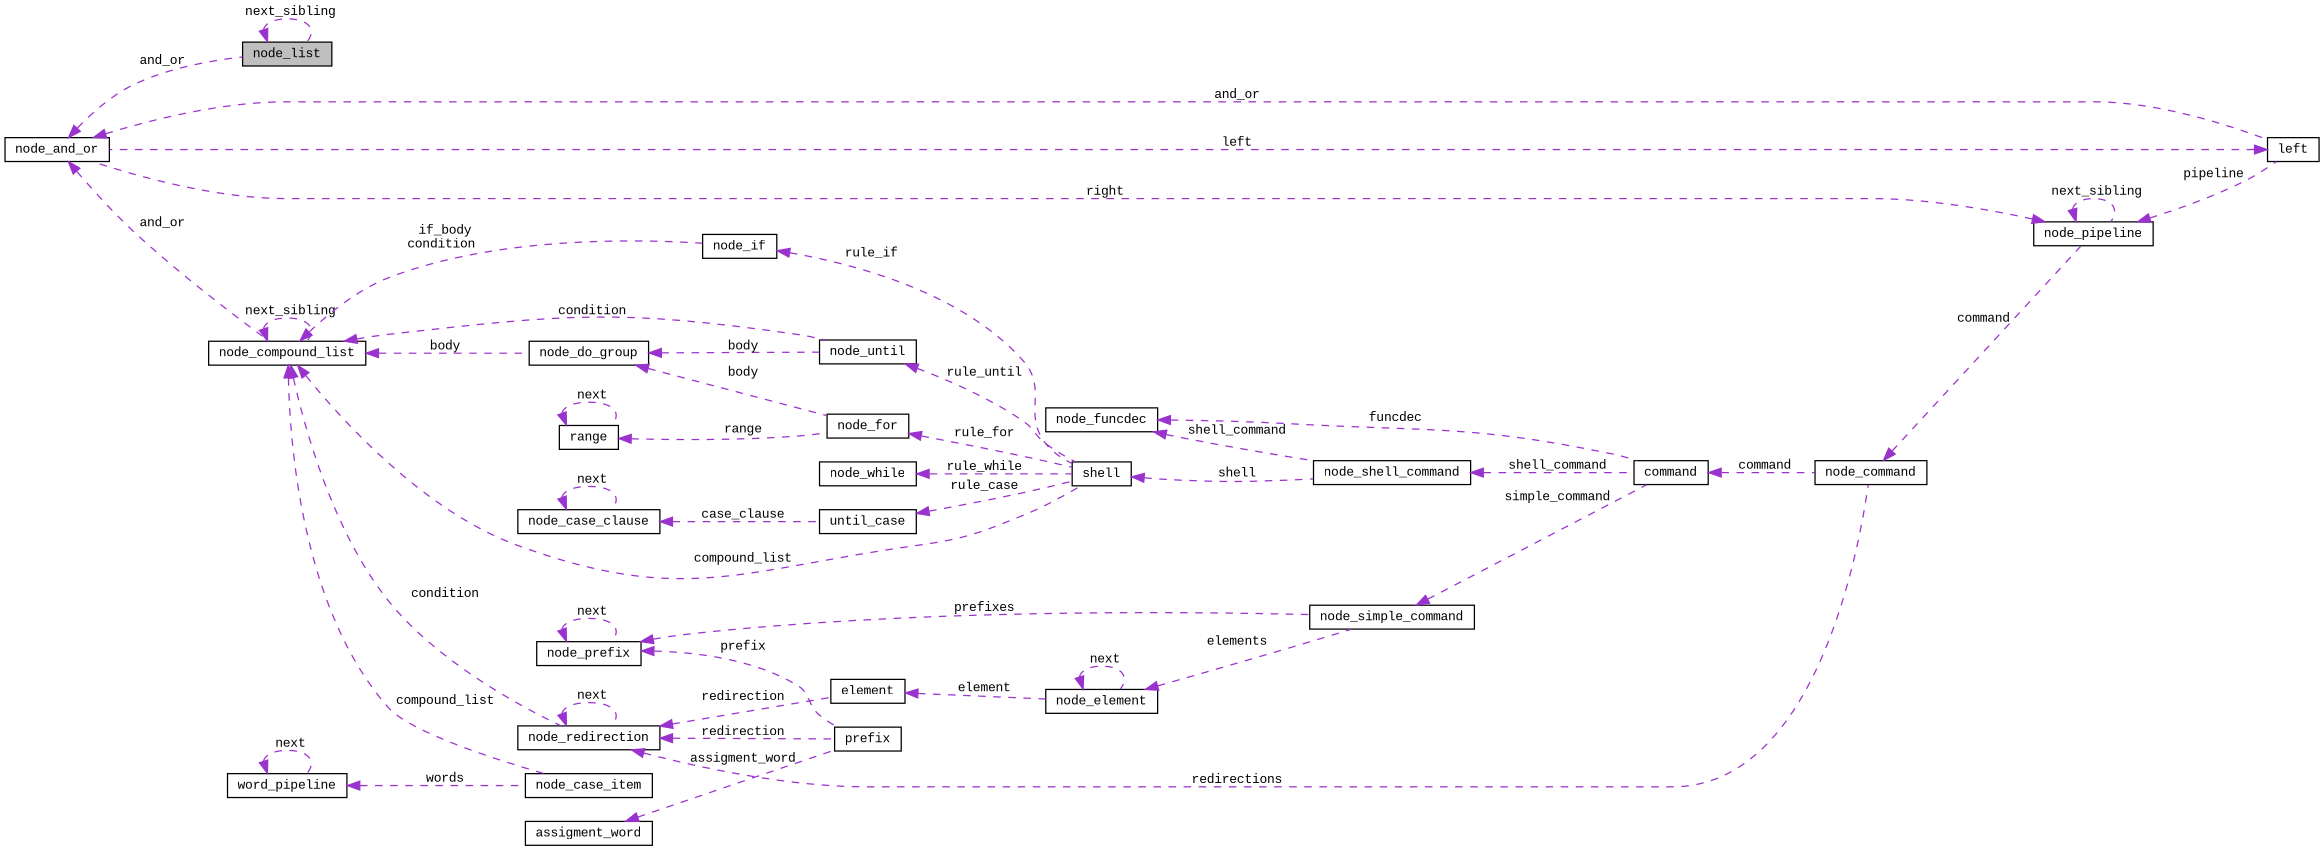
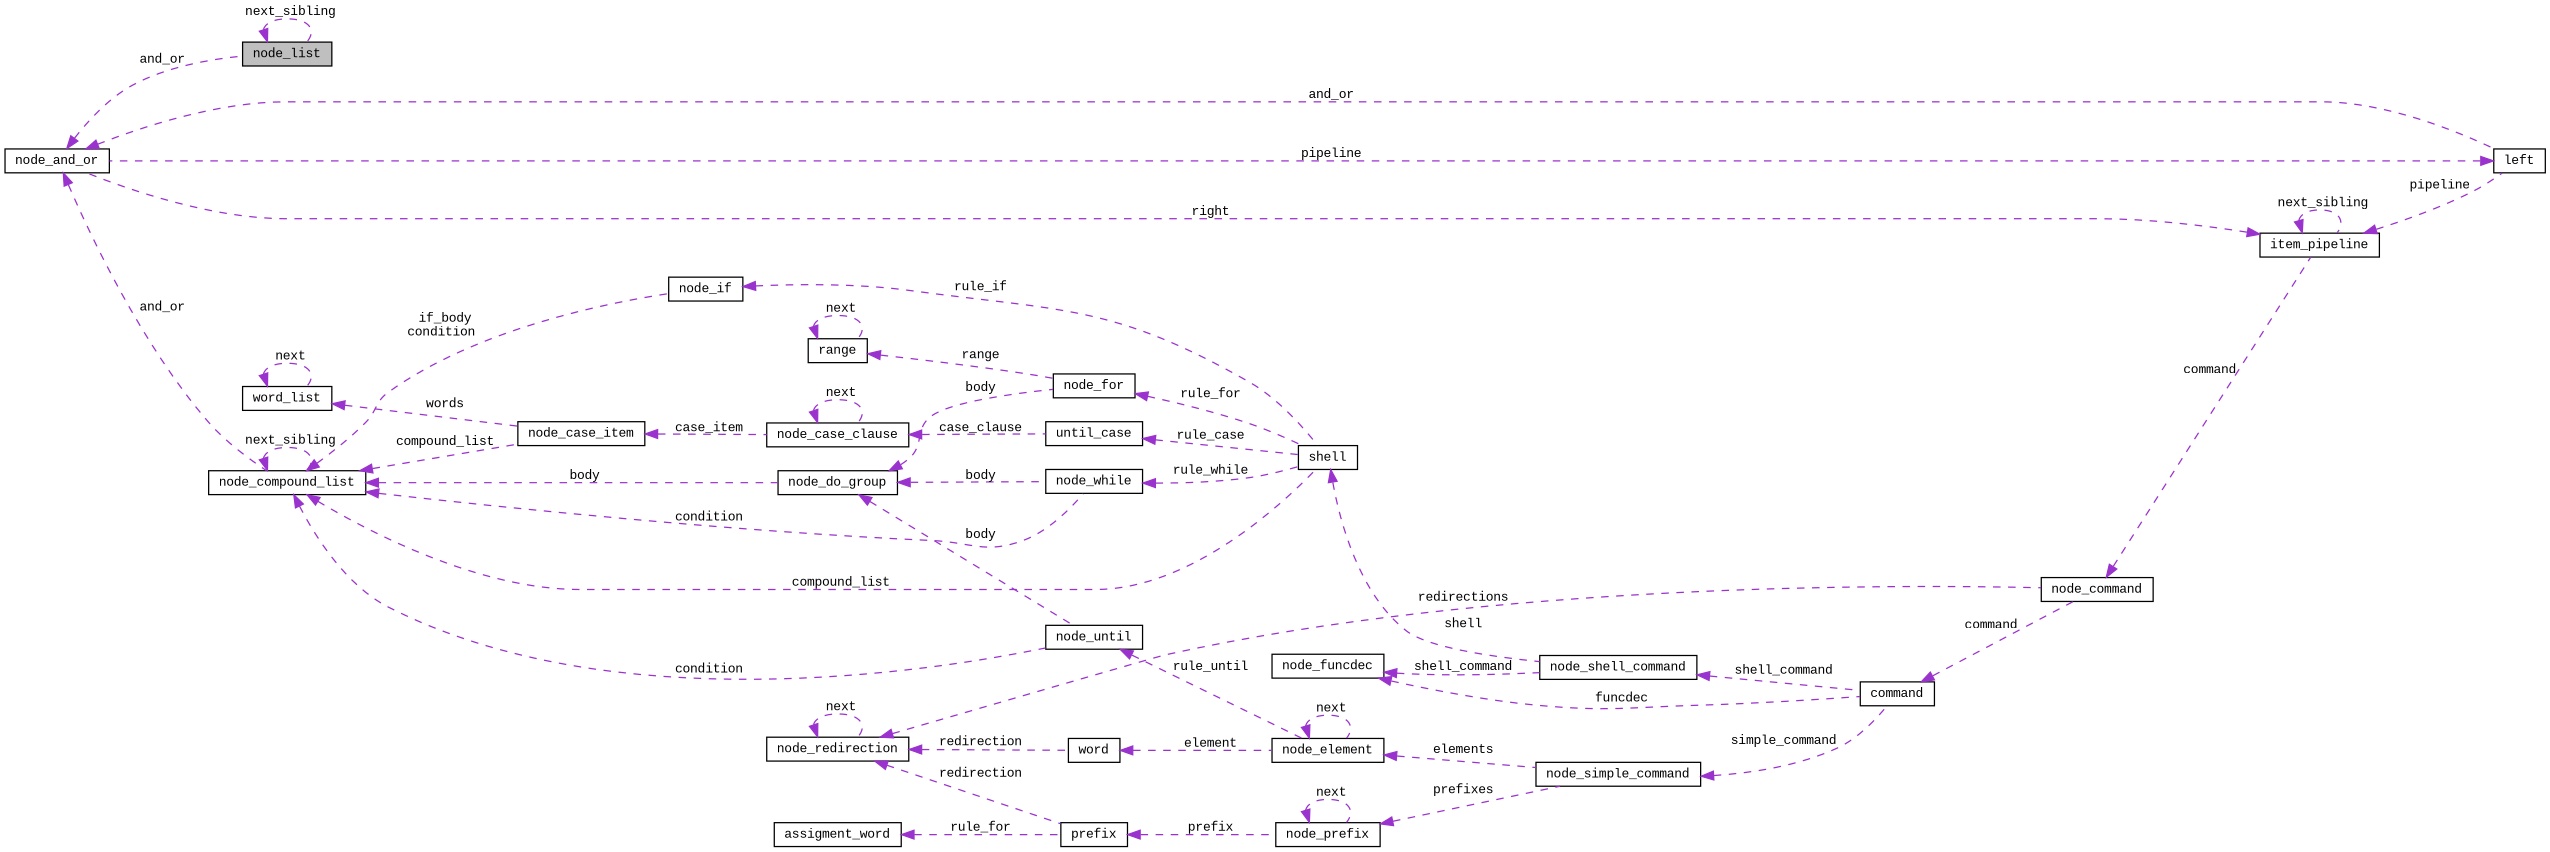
  digraph {
    fontname="Liberation Mono"
    rankdir=LR
    node [color=black fillcolor=white fontname="Liberation Mono" fontsize=10 shape=record style=filled]
    edge [color=darkorchid3 dir=back fontname="Liberation Mono" fontsize=10 labelfontname=Helvetica labelfontsize=10 style=dashed]
    n1 [fillcolor=grey75 fontcolor=black height=0.2 label=node_list width=0.4]
    n2 [height=0.2 label=node_and_or width=0.4]
    n3 [height=0.2 label=node_compound_list width=0.4]
    n4 [height=0.2 label=left width=0.4]
    n5 [height=0.2 label=shell width=0.4]
    n6 [height=0.2 label=node_if width=0.4]
    n7 [height=0.2 label=node_until width=0.4]
    n8 [height=0.2 label=node_do_group width=0.4]
    n9 [height=0.2 label=node_while width=0.4]
    n10 [height=0.2 label=node_case_item width=0.4]
-   n11 [height=0.2 label=node_pipeline width=0.4]
+   n11 [height=0.2 label=item_pipeline width=0.4]
    n12 [height=0.2 label=node_command width=0.4]
    n13 [height=0.2 label=node_redirection width=0.4]
-   n14 [height=0.2 label=element width=0.4]
+   n14 [height=0.2 label=word width=0.4]
    n15 [height=0.2 label=prefix width=0.4]
    n16 [height=0.2 label=node_element width=0.4]
    n17 [height=0.2 label=node_prefix width=0.4]
    n18 [height=0.2 label=command width=0.4]
    n19 [height=0.2 label=node_funcdec width=0.4]
    n20 [height=0.2 label=node_shell_command width=0.4]
    n21 [height=0.2 label=node_for width=0.4]
    n22 [height=0.2 label=node_case_clause width=0.4]
    n23 [height=0.2 label=range width=0.4]
    n24 [height=0.2 label=until_case width=0.4]
-   n25 [height=0.2 label=word_pipeline width=0.4]
+   n25 [height=0.2 label=word_list width=0.4]
    n26 [height=0.2 label=node_simple_command width=0.4]
    n27 [height=0.2 label=assigment_word width=0.4]
    n1 -> n1 [label=" next_sibling"]
    n2 -> n1 [label=" and_or"]
    n2 -> n3 [label=" and_or"]
    n2 -> n4 [label=" and_or"]
    n3 -> n3 [label=" next_sibling"]
    n3 -> n5 [label=" compound_list"]
    n3 -> n6 [label=" if_body\ncondition"]
    n3 -> n7 [label=" condition"]
    n3 -> n8 [label=" body"]
-   n3 -> n13 [label=" condition"]
+   n3 -> n9 [label=" condition"]
    n3 -> n10 [label=" compound_list"]
-   n4 -> n2 [label=" left"]
+   n4 -> n2 [label=" pipeline"]
    n5 -> n20 [label=" shell"]
    n6 -> n5 [label=" rule_if"]
-   n7 -> n5 [label=" rule_until"]
+   n7 -> n16 [label=" rule_until"]
    n8 -> n7 [label=" body"]
+   n8 -> n9 [label=" body"]
    n8 -> n21 [label=" body"]
    n9 -> n5 [label=" rule_while"]
+   n10 -> n22 [label=" case_item"]
    n11 -> n2 [label=" right"]
    n11 -> n4 [label=" pipeline"]
    n11 -> n11 [label=" next_sibling"]
    n12 -> n11 [label=" command"]
    n13 -> n12 [label=" redirections"]
    n13 -> n13 [label=" next"]
    n13 -> n14 [label=" redirection"]
    n13 -> n15 [label=" redirection"]
    n14 -> n16 [label=" element"]
-   n17 -> n15 [label=" prefix"]
+   n15 -> n17 [label=" prefix"]
    n16 -> n16 [label=" next"]
    n16 -> n26 [label=" elements"]
    n17 -> n17 [label=" next"]
    n17 -> n26 [label=" prefixes"]
    n18 -> n12 [label=" command"]
    n19 -> n18 [label=" funcdec"]
    n19 -> n20 [label=" shell_command"]
    n20 -> n18 [label=" shell_command"]
    n21 -> n5 [label=" rule_for"]
    n22 -> n22 [label=" next"]
    n22 -> n24 [label=" case_clause"]
    n23 -> n21 [label=" range"]
    n23 -> n23 [label=" next"]
    n24 -> n5 [label=" rule_case"]
    n25 -> n10 [label=" words"]
    n25 -> n25 [label=" next"]
    n26 -> n18 [label=" simple_command"]
-   n27 -> n15 [label=" assigment_word"]
+   n27 -> n15 [label=" rule_for"]
  }
